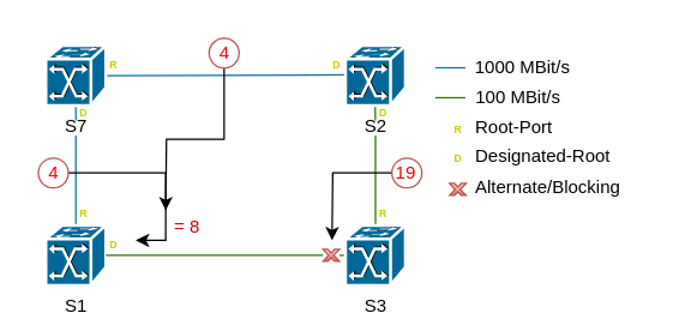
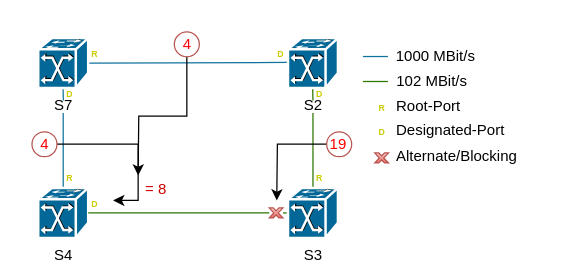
  <mxCell id="0" />
  <mxCell id="1" parent="0" />
  <mxCell id="2" value="" style="endArrow=none;html=1;rounded=0;exitX=1;exitY=0.5;exitDx=0;exitDy=0;exitPerimeter=0;entryX=0;entryY=0.5;entryDx=0;entryDy=0;entryPerimeter=0;fillColor=#b1ddf0;strokeColor=#10739e;" parent="1" source="15" edge="1"><mxGeometry width="50" height="50" relative="1" as="geometry"><mxPoint x="110" y="50" as="sourcePoint" /><mxPoint x="230" y="49.5" as="targetPoint" /></mxGeometry></mxCell>
  <mxCell id="3" value="" style="endArrow=none;html=1;rounded=0;entryX=0.5;entryY=0;entryDx=0;entryDy=0;entryPerimeter=0;fillColor=#60a917;strokeColor=#2D7600;" parent="1" target="13" edge="1"><mxGeometry width="50" height="50" relative="1" as="geometry"><mxPoint x="250" y="90" as="sourcePoint" /><mxPoint x="250" y="110" as="targetPoint" /></mxGeometry></mxCell>
  <mxCell id="4" value="" style="endArrow=none;html=1;rounded=0;fillColor=#60a917;strokeColor=#2D7600;" parent="1" edge="1"><mxGeometry width="50" height="50" relative="1" as="geometry"><mxPoint x="249.76" y="70" as="sourcePoint" /><mxPoint x="250" y="80" as="targetPoint" /></mxGeometry></mxCell>
  <mxCell id="5" value="" style="endArrow=none;html=1;rounded=0;fillColor=#b1ddf0;strokeColor=#10739e;" parent="1" edge="1"><mxGeometry width="50" height="50" relative="1" as="geometry"><mxPoint x="49.88" y="70" as="sourcePoint" /><mxPoint x="50.12" y="80" as="targetPoint" /></mxGeometry></mxCell>
  <mxCell id="6" value="" style="endArrow=none;html=1;rounded=0;exitX=1;exitY=0.5;exitDx=0;exitDy=0;exitPerimeter=0;fillColor=#b1ddf0;strokeColor=#10739e;" parent="1" edge="1"><mxGeometry width="50" height="50" relative="1" as="geometry"><mxPoint x="290" y="44.76" as="sourcePoint" /><mxPoint x="310" y="44.76" as="targetPoint" /></mxGeometry></mxCell>
  <mxCell id="7" value="" style="endArrow=none;html=1;rounded=0;fontColor=#FFFFFF;fillColor=#60a917;strokeColor=#2D7600;" parent="1" edge="1"><mxGeometry width="50" height="50" relative="1" as="geometry"><mxPoint x="290" y="64.76" as="sourcePoint" /><mxPoint x="310" y="64.76" as="targetPoint" /></mxGeometry></mxCell>
  <mxCell id="8" value="1000 MBit/s" style="text;html=1;align=center;verticalAlign=middle;resizable=0;points=[];autosize=1;strokeColor=none;fillColor=none;" parent="1" vertex="1"><mxGeometry x="303" y="30" width="90" height="30" as="geometry" /></mxCell>
- <mxCell id="9" value="100&lt;span style=&quot;background-color: transparent; color: light-dark(rgb(0, 0, 0), rgb(255, 255, 255));&quot;&gt;&amp;nbsp;MBit/s&lt;/span&gt;" style="text;html=1;align=center;verticalAlign=middle;resizable=0;points=[];autosize=1;strokeColor=none;fillColor=none;" parent="1" vertex="1"><mxGeometry x="305" y="50" width="80" height="30" as="geometry" /></mxCell>
+ <mxCell id="9" value="102&lt;span style=&quot;background-color: transparent; color: light-dark(rgb(0, 0, 0), rgb(255, 255, 255));&quot;&gt;&amp;nbsp;MBit/s&lt;/span&gt;" style="text;html=1;align=center;verticalAlign=middle;resizable=0;points=[];autosize=1;strokeColor=none;fillColor=none;" parent="1" vertex="1"><mxGeometry x="305" y="50" width="80" height="30" as="geometry" /></mxCell>
  <mxCell id="10" value="" style="endArrow=none;html=1;rounded=0;exitX=1;exitY=0.5;exitDx=0;exitDy=0;exitPerimeter=0;entryX=0;entryY=0.5;entryDx=0;entryDy=0;entryPerimeter=0;fontColor=#FFFFFF;fillColor=#60a917;strokeColor=#2D7600;" parent="1" source="27" target="13" edge="1"><mxGeometry width="50" height="50" relative="1" as="geometry"><mxPoint x="70" y="170" as="sourcePoint" /><mxPoint x="90" y="170" as="targetPoint" /></mxGeometry></mxCell>
  <mxCell id="11" value="" style="endArrow=none;html=1;rounded=0;entryX=0.5;entryY=0;entryDx=0;entryDy=0;entryPerimeter=0;fillColor=#b1ddf0;strokeColor=#10739e;" parent="1" target="14" edge="1"><mxGeometry width="50" height="50" relative="1" as="geometry"><mxPoint x="50" y="90" as="sourcePoint" /><mxPoint x="50" y="122" as="targetPoint" /></mxGeometry></mxCell>
  <mxCell id="12" value="S2" style="shape=mxgraph.cisco.switches.atm_fast_gigabit_etherswitch;sketch=0;html=1;pointerEvents=1;dashed=0;fillColor=#036897;strokeColor=#ffffff;strokeWidth=2;verticalLabelPosition=bottom;verticalAlign=top;align=center;outlineConnect=0;" parent="1" vertex="1"><mxGeometry x="230" y="30" width="40" height="40" as="geometry" /></mxCell>
  <mxCell id="13" value="S3" style="shape=mxgraph.cisco.switches.atm_fast_gigabit_etherswitch;sketch=0;html=1;pointerEvents=1;dashed=0;fillColor=#036897;strokeColor=#ffffff;strokeWidth=2;verticalLabelPosition=bottom;verticalAlign=top;align=center;outlineConnect=0;" parent="1" vertex="1"><mxGeometry x="230" y="150" width="40" height="40" as="geometry" /></mxCell>
- <mxCell id="14" value="S1" style="shape=mxgraph.cisco.switches.atm_fast_gigabit_etherswitch;sketch=0;html=1;pointerEvents=1;dashed=0;fillColor=#036897;strokeColor=#ffffff;strokeWidth=2;verticalLabelPosition=bottom;verticalAlign=top;align=center;outlineConnect=0;" parent="1" vertex="1"><mxGeometry x="30" y="150" width="40" height="40" as="geometry" /></mxCell>
+ <mxCell id="14" value="S4" style="shape=mxgraph.cisco.switches.atm_fast_gigabit_etherswitch;sketch=0;html=1;pointerEvents=1;dashed=0;fillColor=#036897;strokeColor=#ffffff;strokeWidth=2;verticalLabelPosition=bottom;verticalAlign=top;align=center;outlineConnect=0;" parent="1" vertex="1"><mxGeometry x="30" y="150" width="40" height="40" as="geometry" /></mxCell>
  <mxCell id="15" value="S7" style="shape=mxgraph.cisco.switches.atm_fast_gigabit_etherswitch;sketch=0;html=1;pointerEvents=1;dashed=0;fillColor=#036897;strokeColor=#ffffff;strokeWidth=2;verticalLabelPosition=bottom;verticalAlign=top;align=center;outlineConnect=0;" parent="1" vertex="1"><mxGeometry x="30" y="30" width="40" height="40" as="geometry" /></mxCell>
  <mxCell id="16" value="&lt;font style=&quot;color: rgb(255, 0, 0);&quot;&gt;4&lt;/font&gt;" style="text;html=1;align=center;verticalAlign=middle;resizable=0;points=[];autosize=1;strokeColor=none;fillColor=none;" parent="1" vertex="1"><mxGeometry x="134" y="20" width="30" height="30" as="geometry" /></mxCell>
  <mxCell id="17" value="&lt;font style=&quot;color: rgb(255, 0, 0);&quot;&gt;19&lt;/font&gt;" style="text;html=1;align=center;verticalAlign=middle;resizable=0;points=[];autosize=1;strokeColor=none;fillColor=none;" parent="1" vertex="1"><mxGeometry x="250" y="100" width="40" height="30" as="geometry" /></mxCell>
  <mxCell id="18" value="&lt;font style=&quot;color: rgb(255, 0, 0);&quot;&gt;4&lt;/font&gt;" style="text;html=1;align=center;verticalAlign=middle;resizable=0;points=[];autosize=1;strokeColor=none;fillColor=none;" parent="1" vertex="1"><mxGeometry x="20" y="100" width="30" height="30" as="geometry" /></mxCell>
  <mxCell id="19" value="&lt;b&gt;&lt;font style=&quot;font-size: 7px; color: rgb(204, 204, 0);&quot;&gt;R&lt;/font&gt;&lt;/b&gt;" style="text;html=1;align=center;verticalAlign=middle;resizable=0;points=[];autosize=1;strokeColor=none;fillColor=none;" parent="1" vertex="1"><mxGeometry x="240" y="126" width="30" height="30" as="geometry" /></mxCell>
  <mxCell id="20" value="&lt;b&gt;&lt;font style=&quot;font-size: 7px; color: rgb(204, 204, 0);&quot;&gt;R&lt;/font&gt;&lt;/b&gt;" style="text;html=1;align=center;verticalAlign=middle;resizable=0;points=[];autosize=1;strokeColor=none;fillColor=none;" parent="1" vertex="1"><mxGeometry x="60" y="27" width="30" height="30" as="geometry" /></mxCell>
  <mxCell id="21" value="&lt;b&gt;&lt;font style=&quot;font-size: 7px; color: rgb(204, 204, 0);&quot;&gt;R&lt;/font&gt;&lt;/b&gt;" style="text;html=1;align=center;verticalAlign=middle;resizable=0;points=[];autosize=1;strokeColor=none;fillColor=none;" parent="1" vertex="1"><mxGeometry x="40" y="126" width="30" height="30" as="geometry" /></mxCell>
  <mxCell id="22" value="&lt;b&gt;&lt;font style=&quot;font-size: 7px; color: rgb(204, 204, 0);&quot;&gt;D&lt;/font&gt;&lt;/b&gt;" style="text;html=1;align=center;verticalAlign=middle;resizable=0;points=[];autosize=1;strokeColor=none;fillColor=none;" parent="1" vertex="1"><mxGeometry x="240" y="59" width="30" height="30" as="geometry" /></mxCell>
  <mxCell id="23" value="&lt;b&gt;&lt;font style=&quot;font-size: 7px; color: rgb(204, 204, 0);&quot;&gt;D&lt;/font&gt;&lt;/b&gt;" style="text;html=1;align=center;verticalAlign=middle;resizable=0;points=[];autosize=1;strokeColor=none;fillColor=none;" parent="1" vertex="1"><mxGeometry x="209" y="27" width="30" height="30" as="geometry" /></mxCell>
  <mxCell id="24" value="&lt;b&gt;&lt;font style=&quot;font-size: 7px; color: rgb(204, 204, 0);&quot;&gt;D&lt;/font&gt;&lt;/b&gt;" style="text;html=1;align=center;verticalAlign=middle;resizable=0;points=[];autosize=1;strokeColor=none;fillColor=none;" parent="1" vertex="1"><mxGeometry x="60" y="147" width="30" height="30" as="geometry" /></mxCell>
  <mxCell id="25" value="&lt;b&gt;&lt;font style=&quot;font-size: 7px; color: rgb(204, 204, 0);&quot;&gt;D&lt;/font&gt;&lt;/b&gt;" style="text;html=1;align=center;verticalAlign=middle;resizable=0;points=[];autosize=1;strokeColor=none;fillColor=none;" parent="1" vertex="1"><mxGeometry x="40" y="59" width="30" height="30" as="geometry" /></mxCell>
  <mxCell id="26" value="" style="endArrow=none;html=1;rounded=0;exitX=1;exitY=0.5;exitDx=0;exitDy=0;exitPerimeter=0;entryX=0;entryY=0.5;entryDx=0;entryDy=0;entryPerimeter=0;fontColor=#FFFFFF;fillColor=#60a917;strokeColor=#2D7600;" parent="1" source="14" target="27" edge="1"><mxGeometry width="50" height="50" relative="1" as="geometry"><mxPoint x="70" y="170" as="sourcePoint" /><mxPoint x="230" y="170" as="targetPoint" /></mxGeometry></mxCell>
  <mxCell id="27" value="" style="verticalLabelPosition=bottom;verticalAlign=top;html=1;shape=mxgraph.basic.x;fillColor=#f8cecc;strokeColor=#b85450;gradientColor=#ea6b66;" parent="1" vertex="1"><mxGeometry x="215" y="166" width="11" height="8" as="geometry" /></mxCell>
  <mxCell id="28" value="&lt;b&gt;&lt;font style=&quot;font-size: 7px; color: rgb(204, 204, 0);&quot;&gt;R&lt;/font&gt;&lt;/b&gt;" style="text;html=1;align=center;verticalAlign=middle;resizable=0;points=[];autosize=1;strokeColor=none;fillColor=none;" parent="1" vertex="1"><mxGeometry x="290" y="70" width="30" height="30" as="geometry" /></mxCell>
  <mxCell id="29" value="&lt;b&gt;&lt;font style=&quot;font-size: 7px; color: rgb(204, 204, 0);&quot;&gt;D&lt;/font&gt;&lt;/b&gt;" style="text;html=1;align=center;verticalAlign=middle;resizable=0;points=[];autosize=1;strokeColor=none;fillColor=none;" parent="1" vertex="1"><mxGeometry x="290" y="89" width="30" height="30" as="geometry" /></mxCell>
  <mxCell id="30" value="" style="verticalLabelPosition=bottom;verticalAlign=top;html=1;shape=mxgraph.basic.x;fillColor=#f8cecc;strokeColor=#b85450;gradientColor=#ea6b66;" parent="1" vertex="1"><mxGeometry x="299.5" y="122" width="11" height="8" as="geometry" /></mxCell>
  <mxCell id="31" value="Root-Port" style="text;html=1;align=left;verticalAlign=middle;resizable=0;points=[];autosize=1;strokeColor=none;fillColor=none;" parent="1" vertex="1"><mxGeometry x="315" y="70" width="70" height="30" as="geometry" /></mxCell>
- <mxCell id="32" value="Designated-Root" style="text;html=1;align=left;verticalAlign=middle;resizable=0;points=[];autosize=1;strokeColor=none;fillColor=none;" parent="1" vertex="1"><mxGeometry x="315" y="89" width="110" height="30" as="geometry" /></mxCell>
+ <mxCell id="32" value="Designated-Port" style="text;html=1;align=left;verticalAlign=middle;resizable=0;points=[];autosize=1;strokeColor=none;fillColor=none;" parent="1" vertex="1"><mxGeometry x="315" y="89" width="110" height="30" as="geometry" /></mxCell>
  <mxCell id="33" value="Alternate/Blocking" style="text;html=1;align=left;verticalAlign=middle;resizable=0;points=[];autosize=1;strokeColor=none;fillColor=none;" parent="1" vertex="1"><mxGeometry x="315" y="110" width="120" height="30" as="geometry" /></mxCell>
  <mxCell id="34" style="edgeStyle=orthogonalEdgeStyle;rounded=0;orthogonalLoop=1;jettySize=auto;html=1;exitX=0.5;exitY=1;exitDx=0;exitDy=0;" parent="1" source="35" edge="1"><mxGeometry relative="1" as="geometry"><mxPoint x="110" y="140" as="targetPoint" /></mxGeometry></mxCell>
  <mxCell id="35" value="" style="ellipse;whiteSpace=wrap;html=1;fillColor=none;strokeColor=#b85450;" parent="1" vertex="1"><mxGeometry x="139" y="25" width="20" height="20" as="geometry" /></mxCell>
  <mxCell id="36" style="edgeStyle=orthogonalEdgeStyle;rounded=0;orthogonalLoop=1;jettySize=auto;html=1;exitX=0;exitY=0.5;exitDx=0;exitDy=0;" parent="1" source="39" edge="1"><mxGeometry relative="1" as="geometry"><mxPoint x="221" y="160" as="targetPoint" /></mxGeometry></mxCell>
  <mxCell id="37" style="edgeStyle=orthogonalEdgeStyle;rounded=0;orthogonalLoop=1;jettySize=auto;html=1;exitX=1;exitY=0.5;exitDx=0;exitDy=0;entryX=1;entryY=0.433;entryDx=0;entryDy=0;entryPerimeter=0;" parent="1" source="40" target="24" edge="1"><mxGeometry relative="1" as="geometry" /></mxCell>
  <mxCell id="38" value="&lt;font style=&quot;color: rgb(204, 0, 0);&quot;&gt;= 8&lt;/font&gt;" style="text;html=1;align=center;verticalAlign=middle;resizable=0;points=[];autosize=1;strokeColor=none;fillColor=none;" parent="1" vertex="1"><mxGeometry x="104" y="136" width="40" height="30" as="geometry" /></mxCell>
  <mxCell id="39" value="" style="ellipse;whiteSpace=wrap;html=1;fillColor=none;strokeColor=#b85450;" parent="1" vertex="1"><mxGeometry x="261" y="105" width="20" height="20" as="geometry" /></mxCell>
  <mxCell id="40" value="" style="ellipse;whiteSpace=wrap;html=1;fillColor=none;strokeColor=#b85450;" parent="1" vertex="1"><mxGeometry x="25" y="105" width="20" height="20" as="geometry" /></mxCell>
